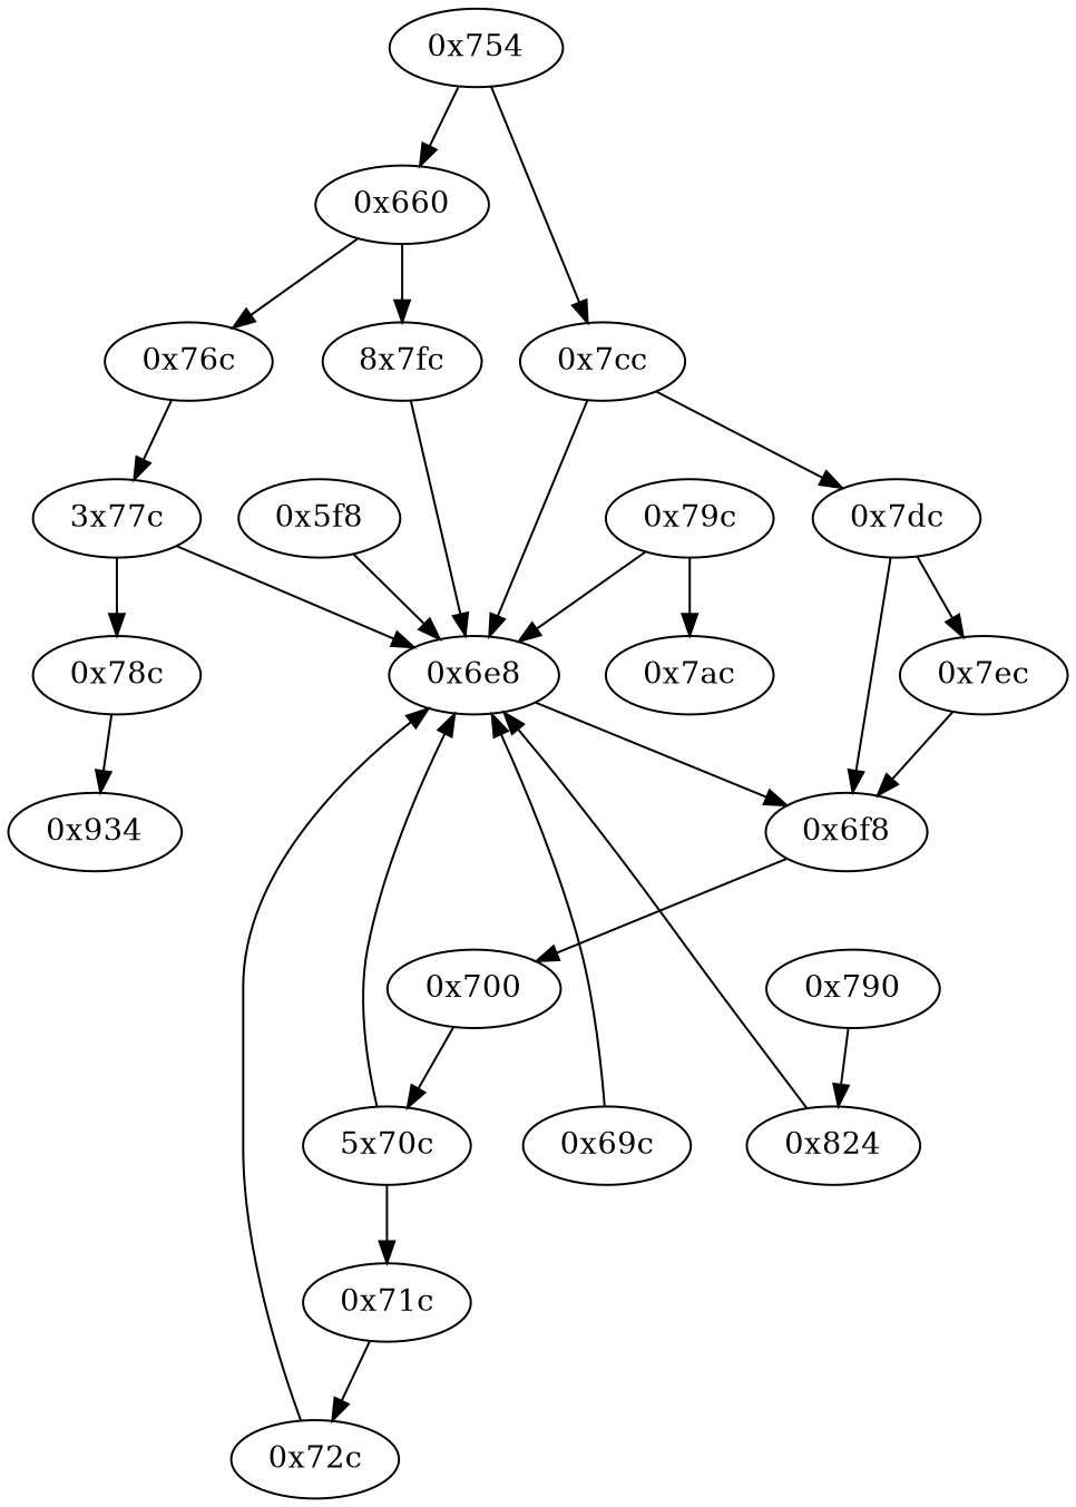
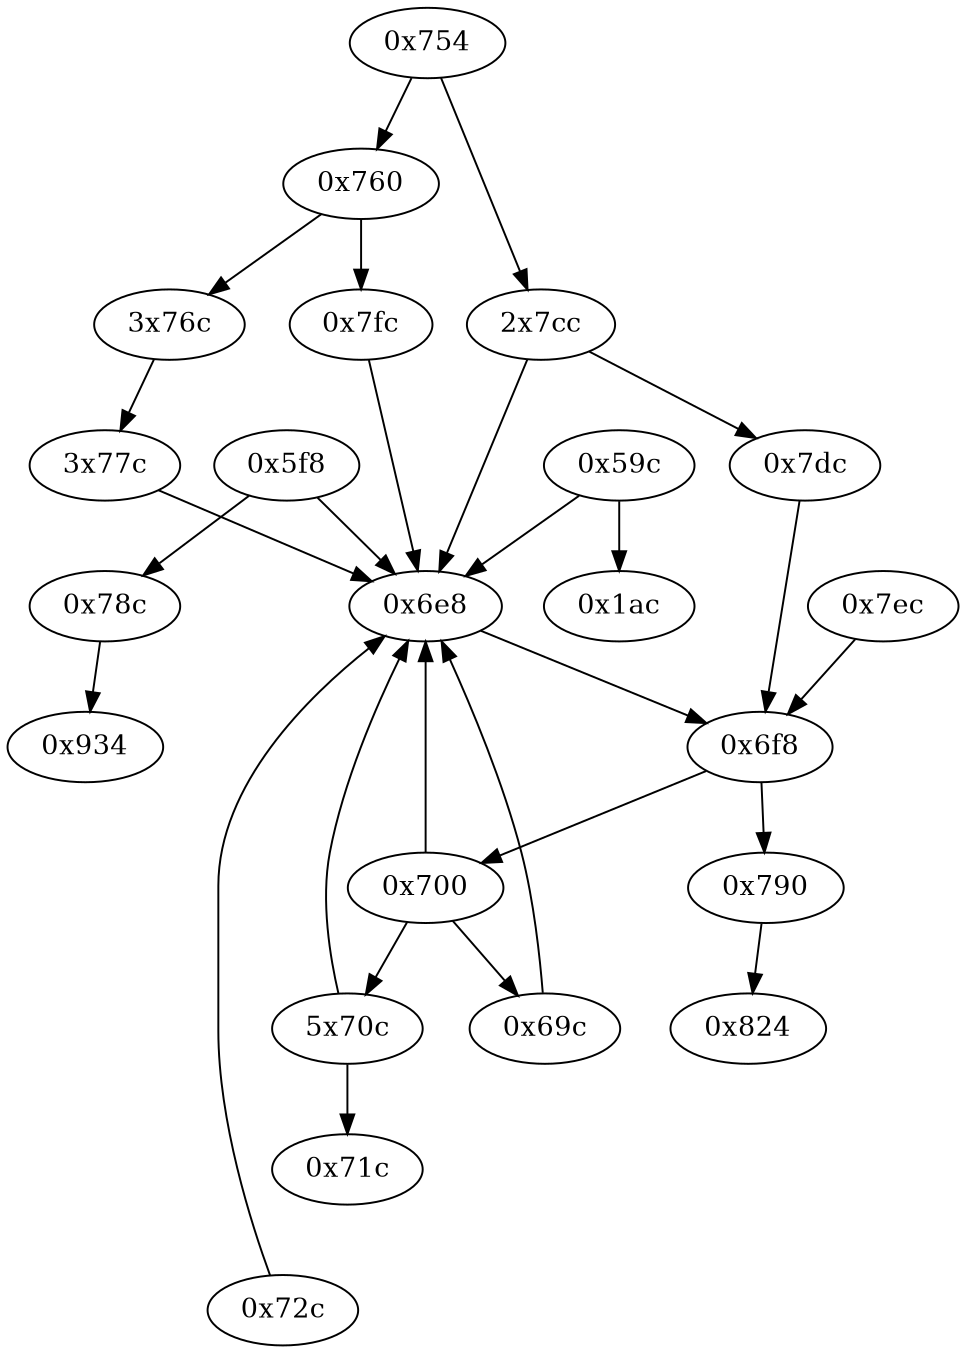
  strict digraph {
    node [opcode="[u'ldr', u'cmp', u'mov', u'b']"]
-   "0x7fc" [opcode="[u'ldrb', u'ldrb', u'mov', u'cmp', u'mov', u'cmp', u'mov', u'teq', u'mov', u'b']" label="8x7fc"]
+   "0x7fc" [opcode="[u'ldrb', u'ldrb', u'mov', u'cmp', u'mov', u'cmp', u'mov', u'teq', u'mov', u'b']"]
    "0x6e8" [opcode="[u'mov', u'ldr', u'cmp', u'b']"]
    "0x6f8" [opcode="[u'cmp', u'b']"]
    "0x754" [opcode="[u'ldr', u'cmp', u'b']"]
-   "0x7cc"
-   "0x760" [opcode="[u'ldr', u'cmp', u'b']" label="0x660"]
+   "0x7cc" [label="2x7cc"]
+   "0x760" [opcode="[u'ldr', u'cmp', u'b']"]
    "0x790" [opcode="[u'ldr', u'cmp', u'b']"]
    "0x700" [opcode="[u'ldr', u'cmp', u'b']"]
    "0x7dc"
-   "0x76c"
+   "0x76c" [label="3x76c"]
    "0x824" [opcode="[u'ldr', u'ldr', u'mov', u'b']"]
    "0x69c" [opcode="[u'ldr', u'ldr', u'ldr', u'ldr', u'ldr', u'ldr', u'ldr', u'ldr', u'ldr', u'ldr', u'ldr', u'ldr', u'ldr', u'ldr', u'ldr', u'ldr', u'ldr', u'ldr', u'ldr']"]
    n13 [label="5x70c"]
    "0x78c" [opcode="[u'b']"]
    n15 [label="0x934" opcode="[u'ldr', u'ldr', u'add', u'bl', u'mov', u'sub', u'pop']"]
-   "0x79c"
-   "0x7ac" [opcode="[u'str', u'str', u'ldr', u'ldr', u'ldr', u'cmp', u'mov', u'b']"]
+   "0x79c" [label="0x59c"]
+   "0x7ac" [opcode="[u'str', u'str', u'ldr', u'ldr', u'ldr', u'cmp', u'mov', u'b']" label="0x1ac"]
    "0x71c"
    "0x72c" [opcode="[u'ldr', u'ldr', u'add', u'str', u'ldr', u'ldr', u'rsb', u'rsb', u'str', u'b']"]
    n20 [label="3x77c"]
    "0x7ec" [opcode="[u'mov', u'mov', u'mov', u'b']"]
    "0x5f8" [opcode="[u'push', u'add', u'sub', u'ldr', u'str', u'mov', u'orr', u'ldr', u'sub', u'mul', u'mvn', u'mov', u'eor', u'tst', u'ldr', u'mov', u'mov', u'strb', u'ldr', u'cmp', u'mov', u'strb', u'eor', u'and', u'ldr', u'ldr', u'orr', u'mov', u'str', u'ldr', u'str', u'mov', u'cmp', u'ldr', u'ldr', u'ldr', u'ldr', u'ldr', u'ldr', u'mov', u'b']"]
    "0x7fc" -> "0x6e8"
    "0x6e8" -> "0x6f8"
+   "0x6f8" -> "0x790"
    "0x6f8" -> "0x700"
    "0x754" -> "0x7cc"
    "0x754" -> "0x760"
    "0x7cc" -> "0x6e8"
    "0x7cc" -> "0x7dc"
    "0x760" -> "0x7fc"
    "0x760" -> "0x76c"
    "0x790" -> "0x824"
+   "0x700" -> "0x69c"
    "0x700" -> n13
    "0x7dc" -> "0x6f8"
-   "0x7dc" -> "0x7ec"
    "0x76c" -> n20
-   "0x824" -> "0x6e8"
+   "0x700" -> "0x6e8"
    "0x69c" -> "0x6e8"
    n13 -> "0x6e8"
    n13 -> "0x71c"
    "0x78c" -> n15
    "0x79c" -> "0x6e8"
    "0x79c" -> "0x7ac"
-   "0x71c" -> "0x72c"
    "0x72c" -> "0x6e8"
    n20 -> "0x6e8"
-   n20 -> "0x78c"
+   "0x5f8" -> "0x78c"
    "0x7ec" -> "0x6f8"
    "0x5f8" -> "0x6e8"
  }
